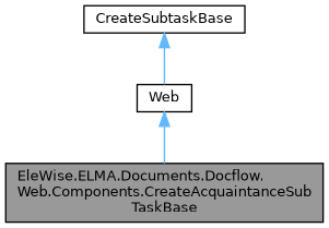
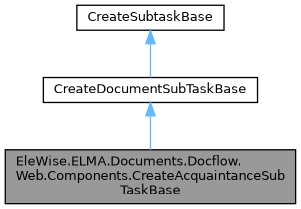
  digraph {
    node [color=black fillcolor=white fontname=Helvetica fontsize=10 shape=box style=filled]
    edge [color=steelblue1 dir=back fontname=Helvetica fontsize=10 labelfontname=Helvetica labelfontsize=10 style=solid]
    n1 [fillcolor=grey60 fontcolor=black height=0.2 label="EleWise.ELMA.Documents.Docflow.\lWeb.Components.CreateAcquaintanceSub\lTaskBase" width=0.4]
-   n2 [height=0.2 label=Web width=0.4]
+   n2 [height=0.2 label=CreateDocumentSubTaskBase width=0.4]
    n3 [height=0.2 label=CreateSubtaskBase width=0.4]
    n2 -> n1
    n3 -> n2
  }
